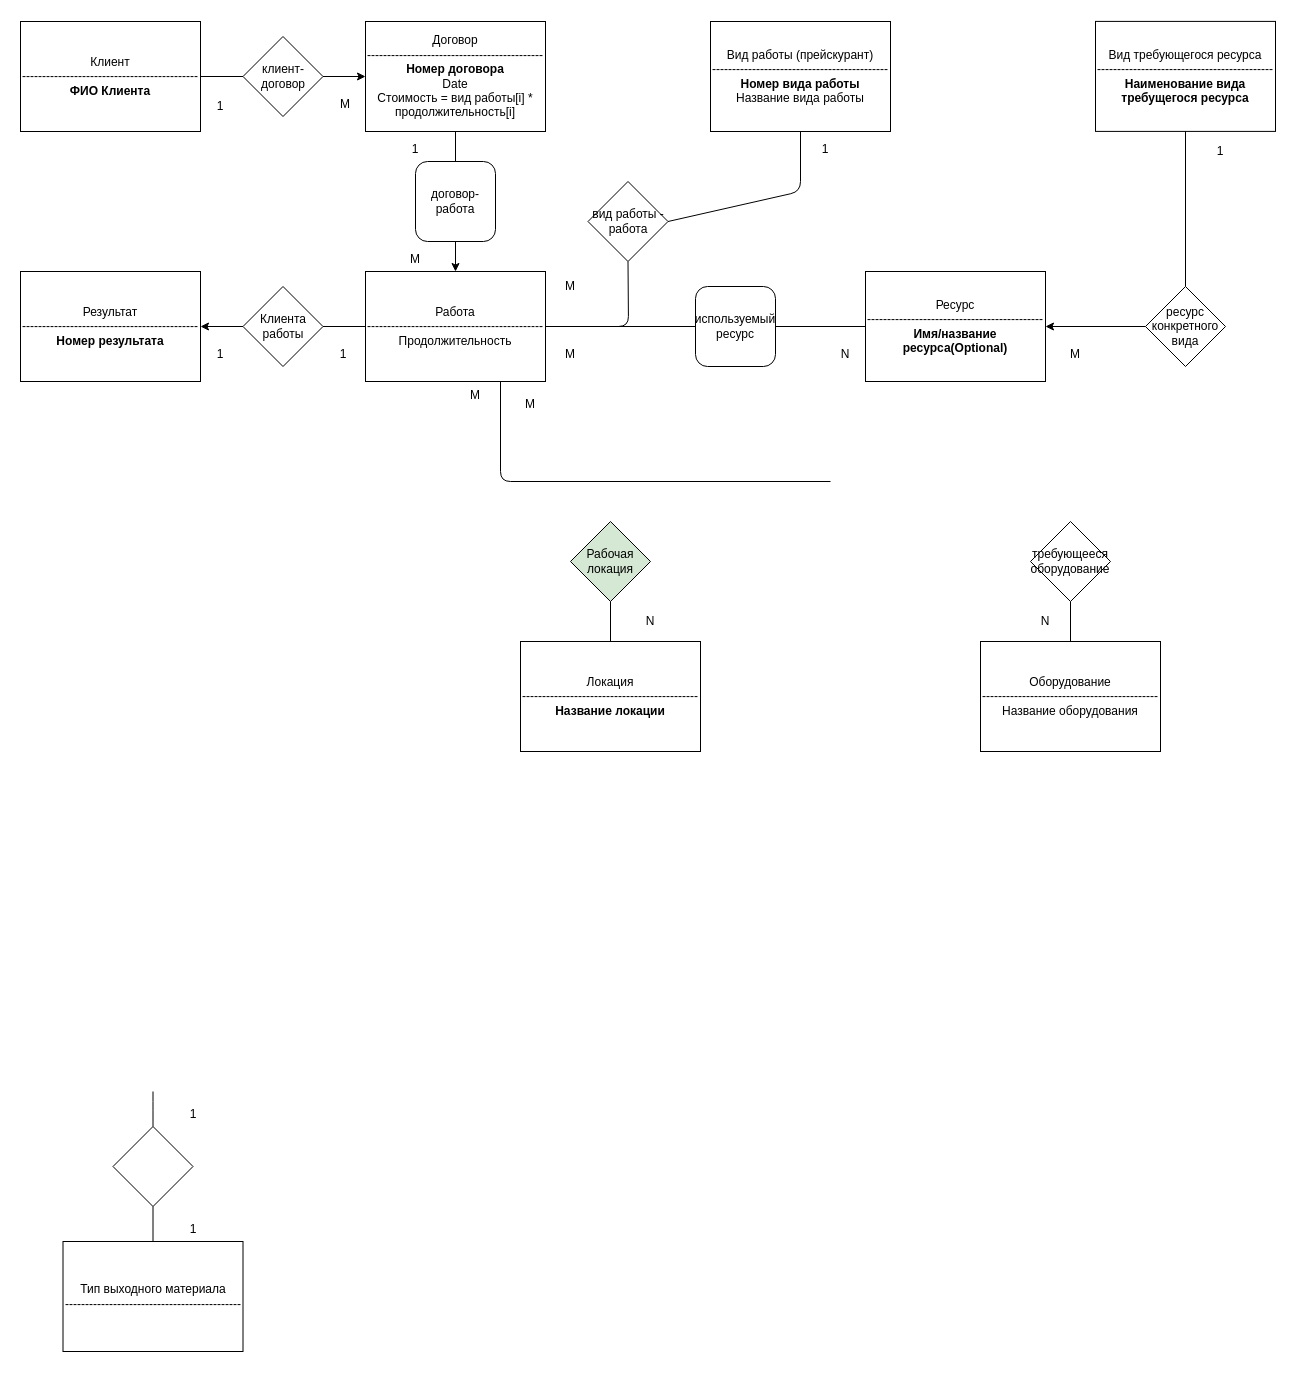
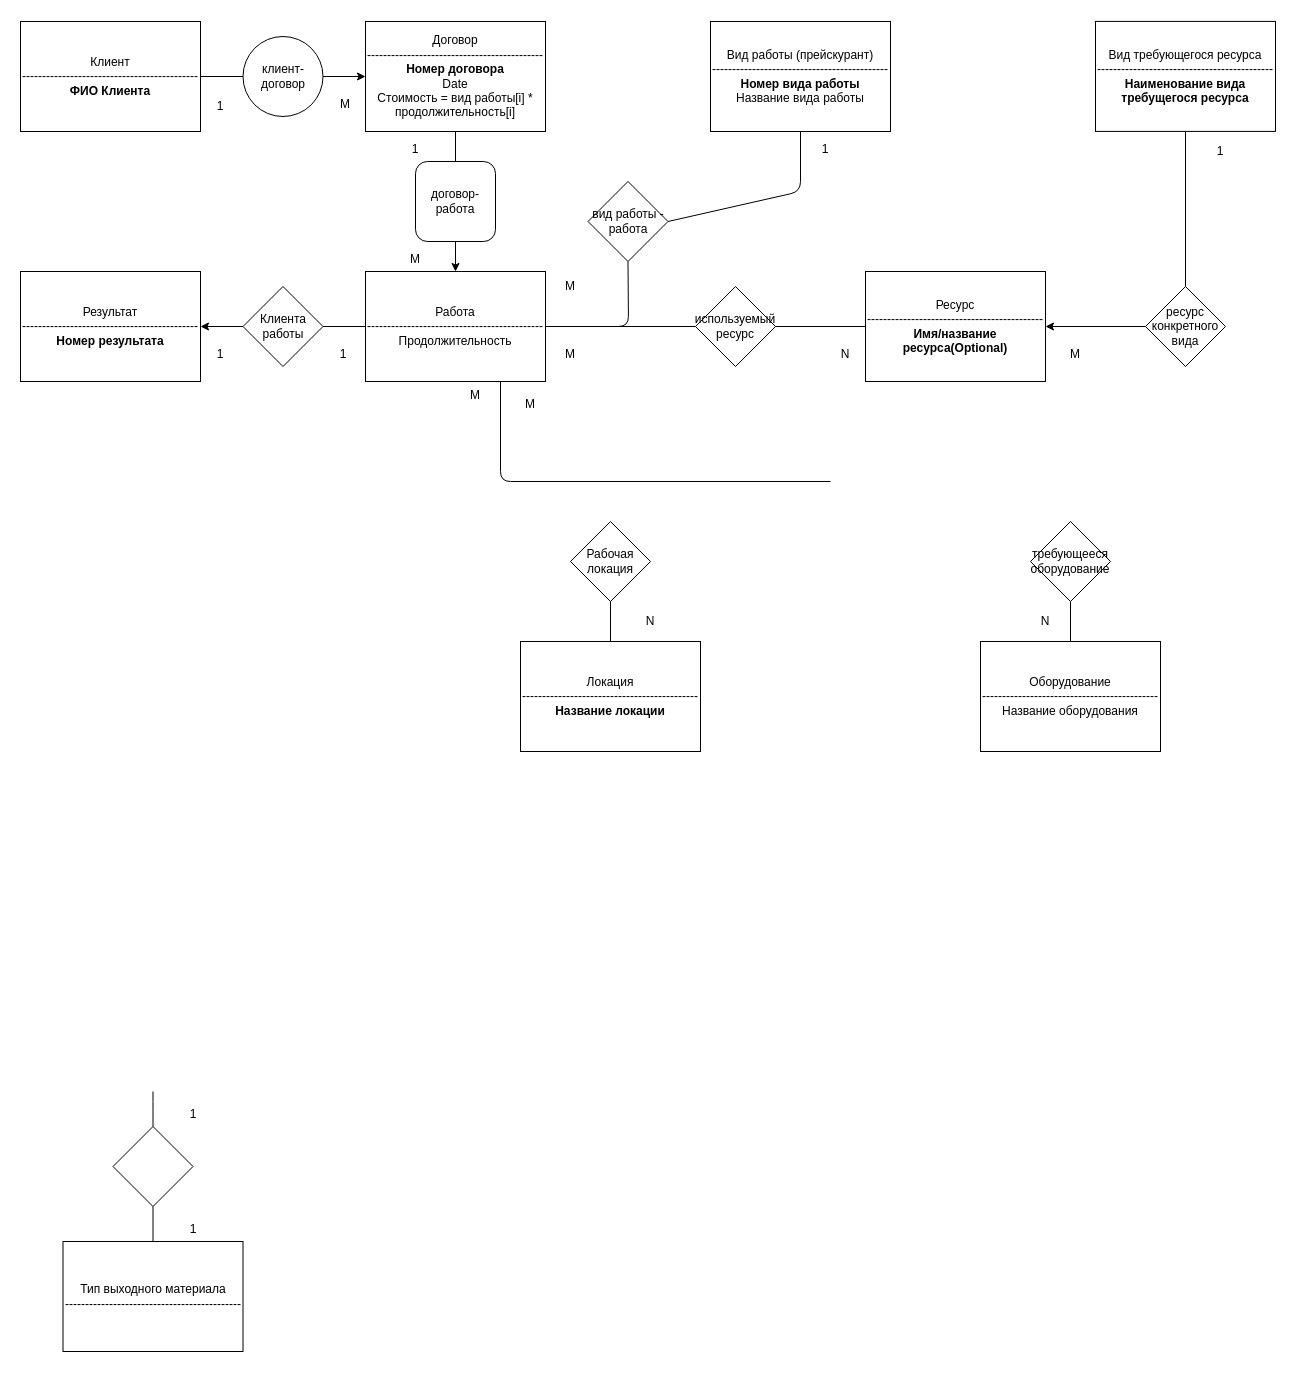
  <mxCell id="0" />
  <mxCell id="1" parent="0" />
  <mxCell id="2" value="Клиент&lt;br&gt;--------------------------------------------&lt;br&gt;&lt;b&gt;ФИО Клиента&lt;/b&gt;" style="rounded=0;whiteSpace=wrap;html=1;" parent="1" vertex="1"><mxGeometry x="20" y="21" width="180" height="110" as="geometry" /></mxCell>
  <mxCell id="3" value="Локация&lt;br&gt;--------------------------------------------&lt;br&gt;&lt;b&gt;Название локации&lt;/b&gt;" style="rounded=0;whiteSpace=wrap;html=1;" parent="1" vertex="1"><mxGeometry x="520" y="641" width="180" height="110" as="geometry" /></mxCell>
  <mxCell id="4" value="Вид работы (прейскурант)&lt;br&gt;--------------------------------------------&lt;br&gt;&lt;b&gt;Номер вида работы&lt;/b&gt;&lt;br&gt;Название вида работы" style="rounded=0;whiteSpace=wrap;html=1;" parent="1" vertex="1"><mxGeometry x="710" y="21" width="180" height="110" as="geometry" /></mxCell>
  <mxCell id="5" value="Договор&lt;br&gt;--------------------------------------------&lt;br&gt;&lt;b&gt;Номер договора&lt;br&gt;&lt;/b&gt;Date&lt;br&gt;Стоимость = вид работы[i] * продолжительность[i]" style="rounded=0;whiteSpace=wrap;html=1;" parent="1" vertex="1"><mxGeometry x="365" y="21" width="180" height="110" as="geometry" /></mxCell>
  <mxCell id="6" value="" style="edgeStyle=orthogonalEdgeStyle;rounded=0;orthogonalLoop=1;jettySize=auto;html=1;" parent="1" source="7" target="5" edge="1"><mxGeometry relative="1" as="geometry" /></mxCell>
- <mxCell id="7" value="клиент-договор" style="rhombus;whiteSpace=wrap;html=1;" parent="1" vertex="1"><mxGeometry x="242.5" y="36" width="80" height="80" as="geometry" /></mxCell>
+ <mxCell id="7" value="клиент-договор" style="ellipse;whiteSpace=wrap;html=1;" parent="1" vertex="1"><mxGeometry x="242.5" y="36" width="80" height="80" as="geometry" /></mxCell>
  <mxCell id="8" value="Работа&lt;br&gt;--------------------------------------------&lt;br&gt;Продолжительность" style="rounded=0;whiteSpace=wrap;html=1;" parent="1" vertex="1"><mxGeometry x="365" y="271" width="180" height="110" as="geometry" /></mxCell>
  <mxCell id="9" value="вид работы - работа" style="rhombus;whiteSpace=wrap;html=1;" parent="1" vertex="1"><mxGeometry x="587.5" y="181" width="80" height="80" as="geometry" /></mxCell>
  <mxCell id="10" value="" style="endArrow=none;html=1;entryX=0.5;entryY=1;entryDx=0;entryDy=0;exitX=1;exitY=0.5;exitDx=0;exitDy=0;" parent="1" source="8" target="9" edge="1"><mxGeometry width="50" height="50" relative="1" as="geometry"><mxPoint x="-30" y="691" as="sourcePoint" /><mxPoint x="20" y="641" as="targetPoint" /><Array as="points"><mxPoint x="628" y="326" /></Array></mxGeometry></mxCell>
  <mxCell id="11" value="" style="endArrow=none;html=1;exitX=0.5;exitY=1;exitDx=0;exitDy=0;entryX=1;entryY=0.5;entryDx=0;entryDy=0;" parent="1" source="4" target="9" edge="1"><mxGeometry width="50" height="50" relative="1" as="geometry"><mxPoint x="690" y="86" as="sourcePoint" /><mxPoint x="745" y="86" as="targetPoint" /><Array as="points"><mxPoint x="800" y="191" /></Array></mxGeometry></mxCell>
  <mxCell id="12" value="" style="edgeStyle=orthogonalEdgeStyle;rounded=0;orthogonalLoop=1;jettySize=auto;html=1;" parent="1" source="13" target="8" edge="1"><mxGeometry relative="1" as="geometry" /></mxCell>
  <mxCell id="13" value="договор-работа" style="whiteSpace=wrap;html=1;rounded=1;" parent="1" vertex="1"><mxGeometry x="415" y="161" width="80" height="80" as="geometry" /></mxCell>
  <mxCell id="14" value="" style="endArrow=none;html=1;exitX=0.5;exitY=1;exitDx=0;exitDy=0;entryX=0.5;entryY=0;entryDx=0;entryDy=0;" parent="1" source="5" target="13" edge="1"><mxGeometry width="50" height="50" relative="1" as="geometry"><mxPoint x="375" y="86" as="sourcePoint" /><mxPoint x="312.5" y="86" as="targetPoint" /></mxGeometry></mxCell>
- <mxCell id="15" value="Рабочая локация" style="rhombus;whiteSpace=wrap;html=1;fillColor=#d5e8d4;" parent="1" vertex="1"><mxGeometry x="570" y="521" width="80" height="80" as="geometry" /></mxCell>
+ <mxCell id="15" value="Рабочая локация" style="rhombus;whiteSpace=wrap;html=1;" parent="1" vertex="1"><mxGeometry x="570" y="521" width="80" height="80" as="geometry" /></mxCell>
  <mxCell id="16" value="" style="endArrow=none;html=1;exitX=0.5;exitY=1;exitDx=0;exitDy=0;entryX=0.5;entryY=0;entryDx=0;entryDy=0;" parent="1" source="15" target="3" edge="1"><mxGeometry width="50" height="50" relative="1" as="geometry"><mxPoint x="532.5" y="96" as="sourcePoint" /><mxPoint x="470" y="96" as="targetPoint" /></mxGeometry></mxCell>
  <mxCell id="17" value="Оборудование&lt;br&gt;--------------------------------------------&lt;br&gt;Название оборудования" style="rounded=0;whiteSpace=wrap;html=1;" parent="1" vertex="1"><mxGeometry x="980" y="641" width="180" height="110" as="geometry" /></mxCell>
  <mxCell id="18" value="требующееся оборудование" style="rhombus;whiteSpace=wrap;html=1;" parent="1" vertex="1"><mxGeometry x="1030" y="521" width="80" height="80" as="geometry" /></mxCell>
  <mxCell id="19" value="" style="endArrow=none;html=1;exitX=0.5;exitY=1;exitDx=0;exitDy=0;entryX=0.5;entryY=0;entryDx=0;entryDy=0;" parent="1" source="18" target="17" edge="1"><mxGeometry width="50" height="50" relative="1" as="geometry"><mxPoint x="850" y="611" as="sourcePoint" /><mxPoint x="850" y="651" as="targetPoint" /></mxGeometry></mxCell>
  <mxCell id="20" value="Результат&lt;br&gt;--------------------------------------------&lt;br&gt;&lt;b&gt;Номер результата&lt;/b&gt;" style="rounded=0;whiteSpace=wrap;html=1;" parent="1" vertex="1"><mxGeometry x="20" y="271" width="180" height="110" as="geometry" /></mxCell>
  <mxCell id="21" value="" style="edgeStyle=orthogonalEdgeStyle;rounded=0;orthogonalLoop=1;jettySize=auto;html=1;" parent="1" source="22" target="20" edge="1"><mxGeometry relative="1" as="geometry" /></mxCell>
  <mxCell id="22" value="Клиента работы" style="rhombus;whiteSpace=wrap;html=1;" parent="1" vertex="1"><mxGeometry x="242.5" y="286" width="80" height="80" as="geometry" /></mxCell>
  <mxCell id="23" value="" style="endArrow=none;html=1;exitX=1;exitY=0.5;exitDx=0;exitDy=0;entryX=0;entryY=0.5;entryDx=0;entryDy=0;" parent="1" source="22" target="8" edge="1"><mxGeometry width="50" height="50" relative="1" as="geometry"><mxPoint x="252.5" y="86" as="sourcePoint" /><mxPoint x="210" y="86" as="targetPoint" /></mxGeometry></mxCell>
  <mxCell id="24" value="Вид требующегося ресурса&lt;br&gt;--------------------------------------------&lt;br&gt;&lt;b&gt;Наименование вида требущегося ресурса&lt;/b&gt;" style="rounded=0;whiteSpace=wrap;html=1;" parent="1" vertex="1"><mxGeometry x="1095" y="20.9" width="180" height="110" as="geometry" /></mxCell>
  <mxCell id="25" value="Ресурс&lt;br&gt;--------------------------------------------&lt;br&gt;&lt;b&gt;Имя/название ресурса(Optional)&lt;/b&gt;" style="rounded=0;whiteSpace=wrap;html=1;" parent="1" vertex="1"><mxGeometry x="865" y="271" width="180" height="110" as="geometry" /></mxCell>
  <mxCell id="26" value="" style="edgeStyle=orthogonalEdgeStyle;rounded=0;orthogonalLoop=1;jettySize=auto;html=1;" parent="1" source="27" target="25" edge="1"><mxGeometry relative="1" as="geometry" /></mxCell>
  <mxCell id="27" value="ресурс конкретного вида" style="rhombus;whiteSpace=wrap;html=1;" parent="1" vertex="1"><mxGeometry x="1145" y="286" width="80" height="80" as="geometry" /></mxCell>
  <mxCell id="28" value="" style="endArrow=none;html=1;exitX=0.5;exitY=0;exitDx=0;exitDy=0;entryX=0.5;entryY=1;entryDx=0;entryDy=0;" parent="1" source="27" target="24" edge="1"><mxGeometry width="50" height="50" relative="1" as="geometry"><mxPoint x="332.5" y="336" as="sourcePoint" /><mxPoint x="375" y="336" as="targetPoint" /></mxGeometry></mxCell>
- <mxCell id="29" value="используемый ресурс" style="whiteSpace=wrap;html=1;rounded=1;" parent="1" vertex="1"><mxGeometry x="695" y="286" width="80" height="80" as="geometry" /></mxCell>
+ <mxCell id="29" value="используемый ресурс" style="rhombus;whiteSpace=wrap;html=1;" parent="1" vertex="1"><mxGeometry x="695" y="286" width="80" height="80" as="geometry" /></mxCell>
  <mxCell id="30" value="" style="endArrow=none;html=1;exitX=0;exitY=0.5;exitDx=0;exitDy=0;entryX=1;entryY=0.5;entryDx=0;entryDy=0;" parent="1" source="25" target="29" edge="1"><mxGeometry width="50" height="50" relative="1" as="geometry"><mxPoint x="332.5" y="336" as="sourcePoint" /><mxPoint x="375" y="336" as="targetPoint" /><Array as="points" /></mxGeometry></mxCell>
  <mxCell id="31" value="" style="endArrow=none;html=1;exitX=0;exitY=0.5;exitDx=0;exitDy=0;entryX=1;entryY=0.5;entryDx=0;entryDy=0;" parent="1" source="29" target="8" edge="1"><mxGeometry width="50" height="50" relative="1" as="geometry"><mxPoint x="720" y="676" as="sourcePoint" /><mxPoint x="465" y="593.5" as="targetPoint" /><Array as="points" /></mxGeometry></mxCell>
  <mxCell id="32" value="Тип выходного материала&lt;br&gt;--------------------------------------------" style="rounded=0;whiteSpace=wrap;html=1;" parent="1" vertex="1"><mxGeometry x="62.5" y="1241" width="180" height="110" as="geometry" /></mxCell>
  <mxCell id="33" value="" style="rhombus;whiteSpace=wrap;html=1;" parent="1" vertex="1"><mxGeometry x="112.5" y="1126" width="80" height="80" as="geometry" /></mxCell>
  <mxCell id="34" value="" style="endArrow=none;html=1;exitX=0.5;exitY=0;exitDx=0;exitDy=0;entryX=0.5;entryY=1;entryDx=0;entryDy=0;" parent="1" source="33" edge="1"><mxGeometry width="50" height="50" relative="1" as="geometry"><mxPoint x="375" y="1046" as="sourcePoint" /><mxPoint x="152.5" y="1091" as="targetPoint" /><Array as="points"><mxPoint x="152.5" y="1111" /></Array></mxGeometry></mxCell>
  <mxCell id="35" value="" style="endArrow=none;html=1;exitX=0.5;exitY=0;exitDx=0;exitDy=0;entryX=0.5;entryY=1;entryDx=0;entryDy=0;" parent="1" source="32" target="33" edge="1"><mxGeometry width="50" height="50" relative="1" as="geometry"><mxPoint x="392.5" y="1181" as="sourcePoint" /><mxPoint x="462.5" y="1101" as="targetPoint" /><Array as="points" /></mxGeometry></mxCell>
  <mxCell id="36" value="" style="endArrow=none;html=1;entryX=0.75;entryY=1;entryDx=0;entryDy=0;" parent="1" target="8" edge="1"><mxGeometry width="50" height="50" relative="1" as="geometry"><mxPoint x="830" y="481" as="sourcePoint" /><mxPoint x="540" y="411" as="targetPoint" /><Array as="points"><mxPoint x="500" y="481" /></Array></mxGeometry></mxCell>
  <mxCell id="37" value="1" style="text;html=1;strokeColor=none;fillColor=none;align=center;verticalAlign=middle;whiteSpace=wrap;rounded=0;" parent="1" vertex="1"><mxGeometry x="200" y="96" width="40" height="20" as="geometry" /></mxCell>
  <mxCell id="38" value="" style="endArrow=none;html=1;exitX=0;exitY=0.5;exitDx=0;exitDy=0;entryX=1;entryY=0.5;entryDx=0;entryDy=0;" parent="1" source="7" target="2" edge="1"><mxGeometry width="50" height="50" relative="1" as="geometry"><mxPoint x="120" y="426" as="sourcePoint" /><mxPoint x="120" y="391" as="targetPoint" /><Array as="points" /></mxGeometry></mxCell>
  <mxCell id="39" value="M" style="text;html=1;strokeColor=none;fillColor=none;align=center;verticalAlign=middle;whiteSpace=wrap;rounded=0;" parent="1" vertex="1"><mxGeometry x="325" y="91" width="40" height="25" as="geometry" /></mxCell>
  <mxCell id="40" value="M" style="text;html=1;strokeColor=none;fillColor=none;align=center;verticalAlign=middle;whiteSpace=wrap;rounded=0;" parent="1" vertex="1"><mxGeometry x="395" y="246" width="40" height="25" as="geometry" /></mxCell>
  <mxCell id="41" value="1" style="text;html=1;strokeColor=none;fillColor=none;align=center;verticalAlign=middle;whiteSpace=wrap;rounded=0;" parent="1" vertex="1"><mxGeometry x="395" y="136" width="40" height="25" as="geometry" /></mxCell>
  <mxCell id="42" value="1" style="text;html=1;strokeColor=none;fillColor=none;align=center;verticalAlign=middle;whiteSpace=wrap;rounded=0;" parent="1" vertex="1"><mxGeometry x="200" y="341" width="40" height="25" as="geometry" /></mxCell>
  <mxCell id="43" value="1" style="text;html=1;strokeColor=none;fillColor=none;align=center;verticalAlign=middle;whiteSpace=wrap;rounded=0;" parent="1" vertex="1"><mxGeometry x="322.5" y="341" width="40" height="25" as="geometry" /></mxCell>
  <mxCell id="44" value="1" style="text;html=1;strokeColor=none;fillColor=none;align=center;verticalAlign=middle;whiteSpace=wrap;rounded=0;" parent="1" vertex="1"><mxGeometry x="172.5" y="1101" width="40" height="25" as="geometry" /></mxCell>
  <mxCell id="45" value="1" style="text;html=1;strokeColor=none;fillColor=none;align=center;verticalAlign=middle;whiteSpace=wrap;rounded=0;" parent="1" vertex="1"><mxGeometry x="172.5" y="1216" width="40" height="25" as="geometry" /></mxCell>
  <mxCell id="46" value="M" style="text;html=1;strokeColor=none;fillColor=none;align=center;verticalAlign=middle;whiteSpace=wrap;rounded=0;" parent="1" vertex="1"><mxGeometry x="455" y="382.5" width="40" height="25" as="geometry" /></mxCell>
  <mxCell id="47" value="M" style="text;html=1;strokeColor=none;fillColor=none;align=center;verticalAlign=middle;whiteSpace=wrap;rounded=0;" parent="1" vertex="1"><mxGeometry x="550" y="341" width="40" height="25" as="geometry" /></mxCell>
  <mxCell id="48" value="M" style="text;html=1;strokeColor=none;fillColor=none;align=center;verticalAlign=middle;whiteSpace=wrap;rounded=0;" parent="1" vertex="1"><mxGeometry x="550" y="273.5" width="40" height="25" as="geometry" /></mxCell>
  <mxCell id="49" value="N" style="text;html=1;strokeColor=none;fillColor=none;align=center;verticalAlign=middle;whiteSpace=wrap;rounded=0;" parent="1" vertex="1"><mxGeometry x="630" y="608.5" width="40" height="25" as="geometry" /></mxCell>
  <mxCell id="50" value="N" style="text;html=1;strokeColor=none;fillColor=none;align=center;verticalAlign=middle;whiteSpace=wrap;rounded=0;" parent="1" vertex="1"><mxGeometry x="1025" y="608.5" width="40" height="25" as="geometry" /></mxCell>
  <mxCell id="51" value="M" style="text;html=1;strokeColor=none;fillColor=none;align=center;verticalAlign=middle;whiteSpace=wrap;rounded=0;" parent="1" vertex="1"><mxGeometry x="510" y="391" width="40" height="25" as="geometry" /></mxCell>
  <mxCell id="52" value="M" style="text;html=1;strokeColor=none;fillColor=none;align=center;verticalAlign=middle;whiteSpace=wrap;rounded=0;" parent="1" vertex="1"><mxGeometry x="1055" y="341" width="40" height="25" as="geometry" /></mxCell>
  <mxCell id="53" value="1" style="text;html=1;strokeColor=none;fillColor=none;align=center;verticalAlign=middle;whiteSpace=wrap;rounded=0;" parent="1" vertex="1"><mxGeometry x="1200" y="138.5" width="40" height="25" as="geometry" /></mxCell>
  <mxCell id="54" value="N" style="text;html=1;strokeColor=none;fillColor=none;align=center;verticalAlign=middle;whiteSpace=wrap;rounded=0;" parent="1" vertex="1"><mxGeometry x="825" y="341" width="40" height="25" as="geometry" /></mxCell>
  <mxCell id="55" value="1" style="text;html=1;strokeColor=none;fillColor=none;align=center;verticalAlign=middle;whiteSpace=wrap;rounded=0;" parent="1" vertex="1"><mxGeometry x="805" y="136" width="40" height="25" as="geometry" /></mxCell>
